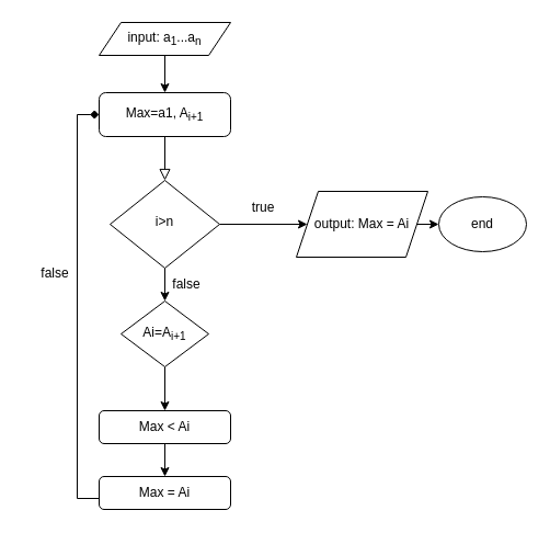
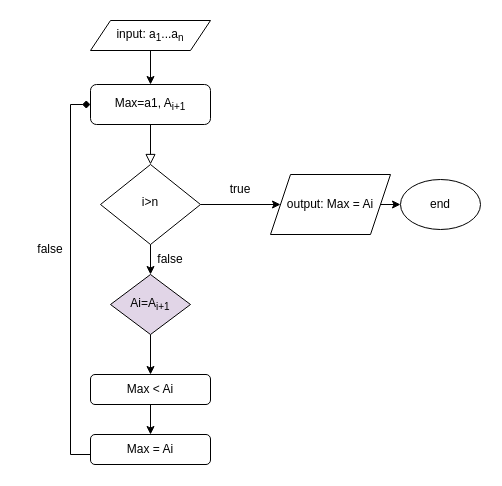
  <mxCell id="0" />
  <mxCell id="1" parent="0" />
  <mxCell id="2" value="" style="rounded=0;html=1;jettySize=auto;orthogonalLoop=1;fontSize=11;endArrow=block;endFill=0;endSize=8;strokeWidth=1;shadow=0;labelBackgroundColor=none;edgeStyle=orthogonalEdgeStyle;" parent="1" source="3" target="4" edge="1"><mxGeometry relative="1" as="geometry" /></mxCell>
  <mxCell id="3" value="Max=a1, A&lt;sub&gt;i+1&lt;/sub&gt;" style="rounded=1;whiteSpace=wrap;html=1;fontSize=12;glass=0;strokeWidth=1;shadow=0;" parent="1" vertex="1"><mxGeometry x="90" y="84" width="120" height="40" as="geometry" /></mxCell>
  <mxCell id="4" value="i&amp;gt;n" style="rhombus;whiteSpace=wrap;html=1;shadow=0;fontFamily=Helvetica;fontSize=12;align=center;strokeWidth=1;spacing=6;spacingTop=-4;" parent="1" vertex="1"><mxGeometry x="100" y="164" width="100" height="80" as="geometry" /></mxCell>
  <mxCell id="5" style="edgeStyle=orthogonalEdgeStyle;rounded=0;orthogonalLoop=1;jettySize=auto;html=1;entryX=0;entryY=0.5;entryDx=0;entryDy=0;exitX=0;exitY=0.75;exitDx=0;exitDy=0;endArrow=diamond;" edge="1" parent="1" source="20" target="3"><mxGeometry relative="1" as="geometry"><mxPoint x="30" y="104" as="targetPoint" /><mxPoint x="80" y="454" as="sourcePoint" /><Array as="points"><mxPoint x="90" y="454" /><mxPoint x="70" y="454" /><mxPoint x="70" y="104" /></Array></mxGeometry></mxCell>
  <mxCell id="6" style="edgeStyle=orthogonalEdgeStyle;rounded=0;orthogonalLoop=1;jettySize=auto;html=1;exitX=0.5;exitY=1;exitDx=0;exitDy=0;entryX=0.5;entryY=0;entryDx=0;entryDy=0;" edge="1" parent="1" source="7" target="20"><mxGeometry relative="1" as="geometry" /></mxCell>
  <mxCell id="7" value="Max &amp;lt; Ai" style="rounded=1;whiteSpace=wrap;html=1;fontSize=12;glass=0;strokeWidth=1;shadow=0;" parent="1" vertex="1"><mxGeometry x="90" y="374" width="120" height="30" as="geometry" /></mxCell>
  <mxCell id="8" value="input: a&lt;sub&gt;1&lt;/sub&gt;...a&lt;sub&gt;n&lt;/sub&gt;" style="shape=parallelogram;perimeter=parallelogramPerimeter;whiteSpace=wrap;html=1;fixedSize=1;" vertex="1" parent="1"><mxGeometry x="90" y="20" width="120" height="30" as="geometry" /></mxCell>
  <mxCell id="9" value="" style="endArrow=classic;html=1;rounded=0;exitX=0.5;exitY=1;exitDx=0;exitDy=0;" edge="1" parent="1" source="8" target="3"><mxGeometry width="50" height="50" relative="1" as="geometry"><mxPoint x="230" y="164" as="sourcePoint" /><mxPoint x="280" y="114" as="targetPoint" /></mxGeometry></mxCell>
  <mxCell id="10" value="" style="endArrow=classic;html=1;rounded=0;exitX=1;exitY=0.5;exitDx=0;exitDy=0;entryX=0;entryY=0.5;entryDx=0;entryDy=0;" edge="1" parent="1" source="4"><mxGeometry width="50" height="50" relative="1" as="geometry"><mxPoint x="230" y="224" as="sourcePoint" /><mxPoint x="280" y="204" as="targetPoint" /></mxGeometry></mxCell>
  <mxCell id="11" value="output: Max = Ai" style="shape=parallelogram;perimeter=parallelogramPerimeter;whiteSpace=wrap;html=1;fixedSize=1;" vertex="1" parent="1"><mxGeometry x="270" y="174" width="120" height="60" as="geometry" /></mxCell>
  <mxCell id="12" value="true" style="text;html=1;strokeColor=none;fillColor=none;align=center;verticalAlign=middle;whiteSpace=wrap;rounded=0;" vertex="1" parent="1"><mxGeometry x="210" y="174" width="60" height="30" as="geometry" /></mxCell>
  <mxCell id="13" value="" style="endArrow=classic;html=1;rounded=0;exitX=0.5;exitY=1;exitDx=0;exitDy=0;" edge="1" parent="1" source="4"><mxGeometry width="50" height="50" relative="1" as="geometry"><mxPoint x="230" y="284" as="sourcePoint" /><mxPoint x="150" y="274" as="targetPoint" /></mxGeometry></mxCell>
  <mxCell id="14" style="edgeStyle=orthogonalEdgeStyle;rounded=0;orthogonalLoop=1;jettySize=auto;html=1;entryX=0.5;entryY=0;entryDx=0;entryDy=0;" edge="1" parent="1" source="15" target="7"><mxGeometry relative="1" as="geometry" /></mxCell>
- <mxCell id="15" value="Ai=A&lt;sub&gt;i+1&lt;/sub&gt;" style="rhombus;whiteSpace=wrap;html=1;" vertex="1" parent="1"><mxGeometry x="110" y="274" width="80" height="60" as="geometry" /></mxCell>
+ <mxCell id="15" value="Ai=A&lt;sub&gt;i+1&lt;/sub&gt;" style="rhombus;whiteSpace=wrap;html=1;fillColor=#e1d5e7;" vertex="1" parent="1"><mxGeometry x="110" y="274" width="80" height="60" as="geometry" /></mxCell>
  <mxCell id="16" value="false" style="text;html=1;strokeColor=none;fillColor=none;align=center;verticalAlign=middle;whiteSpace=wrap;rounded=0;" vertex="1" parent="1"><mxGeometry x="140" y="244" width="60" height="30" as="geometry" /></mxCell>
  <mxCell id="17" value="" style="endArrow=classic;html=1;rounded=0;exitX=1;exitY=0.5;exitDx=0;exitDy=0;" edge="1" parent="1" source="11"><mxGeometry width="50" height="50" relative="1" as="geometry"><mxPoint x="230" y="274" as="sourcePoint" /><mxPoint x="400" y="204" as="targetPoint" /></mxGeometry></mxCell>
  <mxCell id="18" value="end" style="ellipse;whiteSpace=wrap;html=1;" vertex="1" parent="1"><mxGeometry x="400" y="179" width="80" height="50" as="geometry" /></mxCell>
  <mxCell id="19" value="false" style="text;html=1;strokeColor=none;fillColor=none;align=center;verticalAlign=middle;whiteSpace=wrap;rounded=0;" vertex="1" parent="1"><mxGeometry x="20" y="234" width="60" height="30" as="geometry" /></mxCell>
  <mxCell id="20" value="Max = Ai" style="rounded=1;whiteSpace=wrap;html=1;fontSize=12;glass=0;strokeWidth=1;shadow=0;" vertex="1" parent="1"><mxGeometry x="90" y="434" width="120" height="30" as="geometry" /></mxCell>
